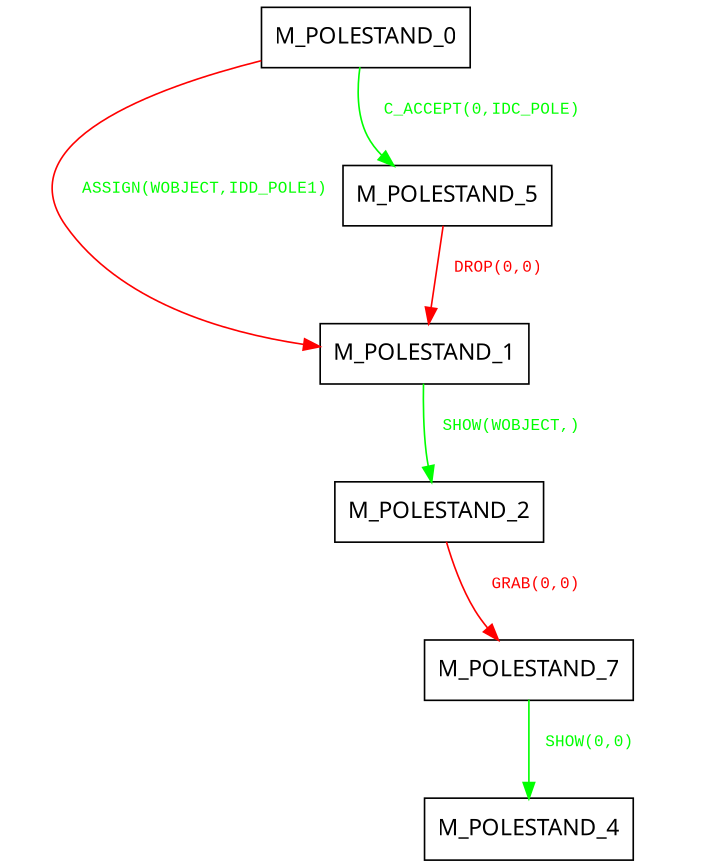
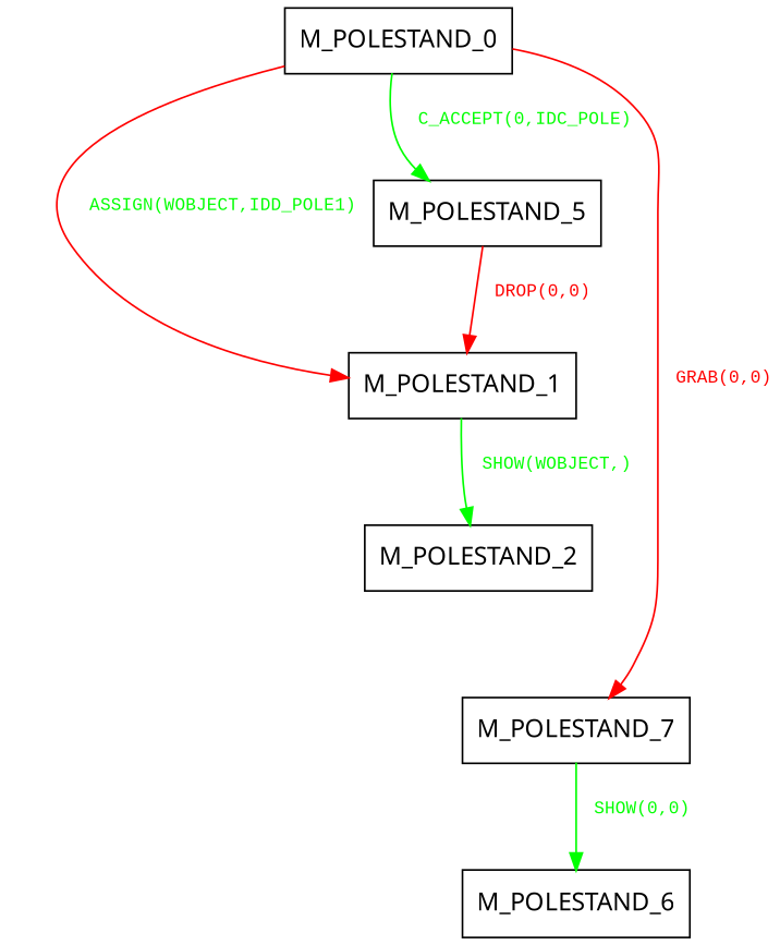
  digraph {
    fontname="Noto Sans"
    node [fontname="Noto Sans" shape=record]
    edge [color=red fontcolor=green fontname="Noto Sans"]
    M_POLESTAND_0
    M_POLESTAND_1
    M_POLESTAND_5
    M_POLESTAND_2
    n5 [label=M_POLESTAND_7]
-   M_POLESTAND_4
+   M_POLESTAND_4 [label=M_POLESTAND_6]
    M_POLESTAND_0 -> M_POLESTAND_1 [label=< <font face="Courier New" point-size="10"> ASSIGN(WOBJECT,IDD_POLE1)<br/> </font>>]
    M_POLESTAND_0 -> M_POLESTAND_5 [color=green label=< <font face="Courier New" point-size="10"> C_ACCEPT(0,IDC_POLE)<br/> </font>>]
    M_POLESTAND_1 -> M_POLESTAND_2 [color=green label=< <font face="Courier New" point-size="10"> SHOW(WOBJECT,)<br/> </font>>]
    M_POLESTAND_5 -> M_POLESTAND_1 [fontcolor=red label=< <font face="Courier New" point-size="10"> DROP(0,0)<br/> </font>>]
-   M_POLESTAND_2 -> n5 [fontcolor=red label=< <font face="Courier New" point-size="10"> GRAB(0,0)<br/> </font>>]
+   M_POLESTAND_0 -> n5 [fontcolor=red label=< <font face="Courier New" point-size="10"> GRAB(0,0)<br/> </font>>]
    n5 -> M_POLESTAND_4 [color=green label=< <font face="Courier New" point-size="10"> SHOW(0,0)<br/> </font>>]
  }
